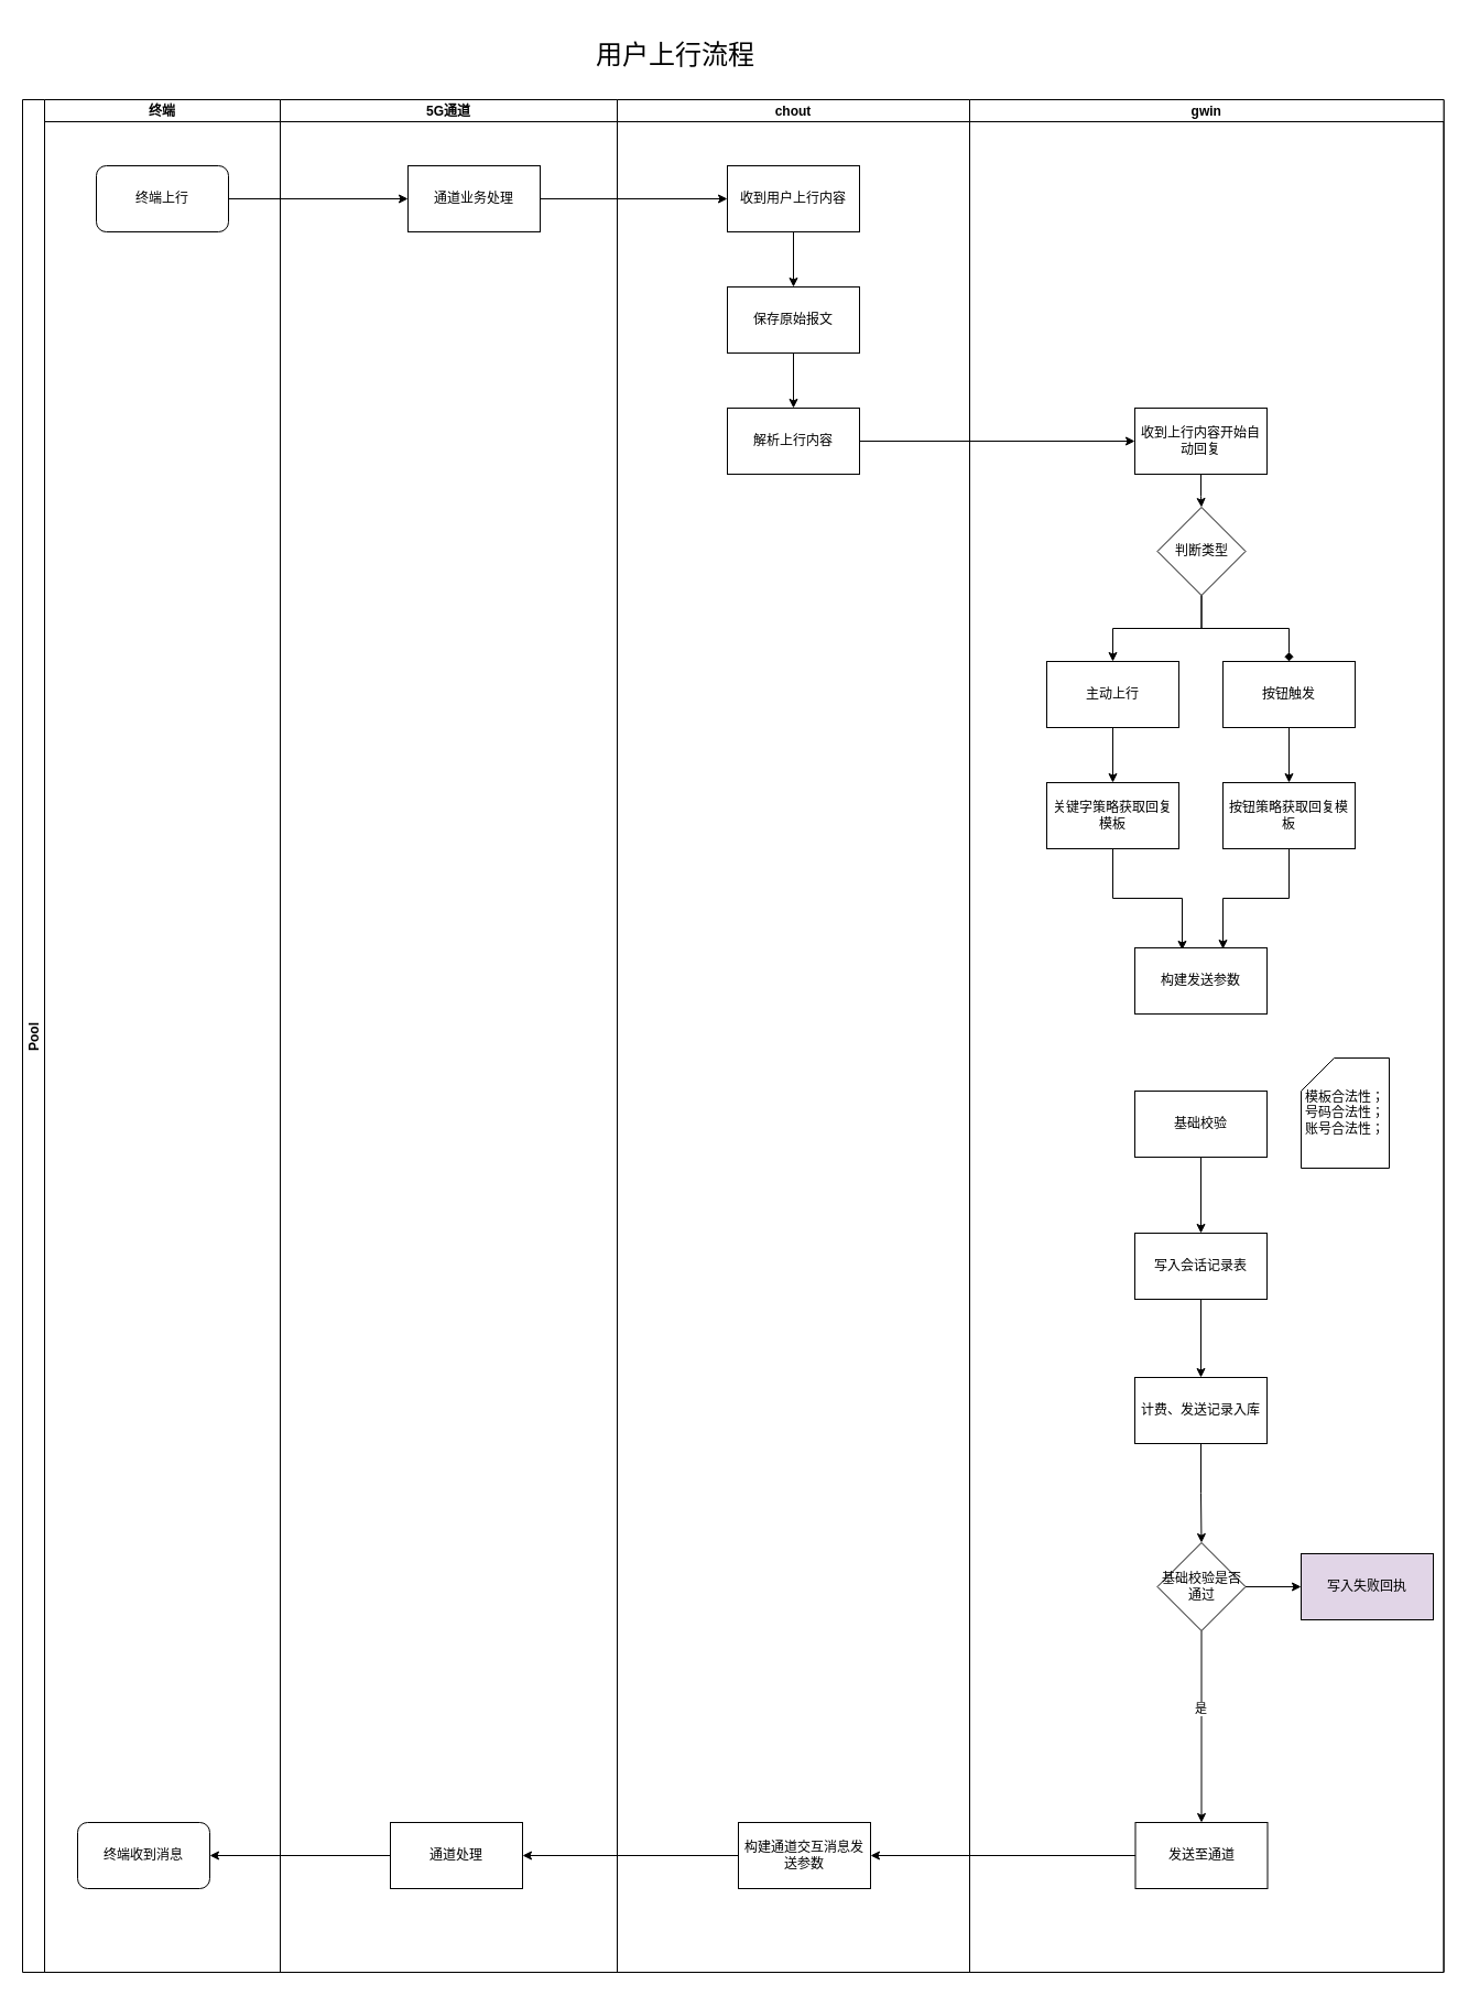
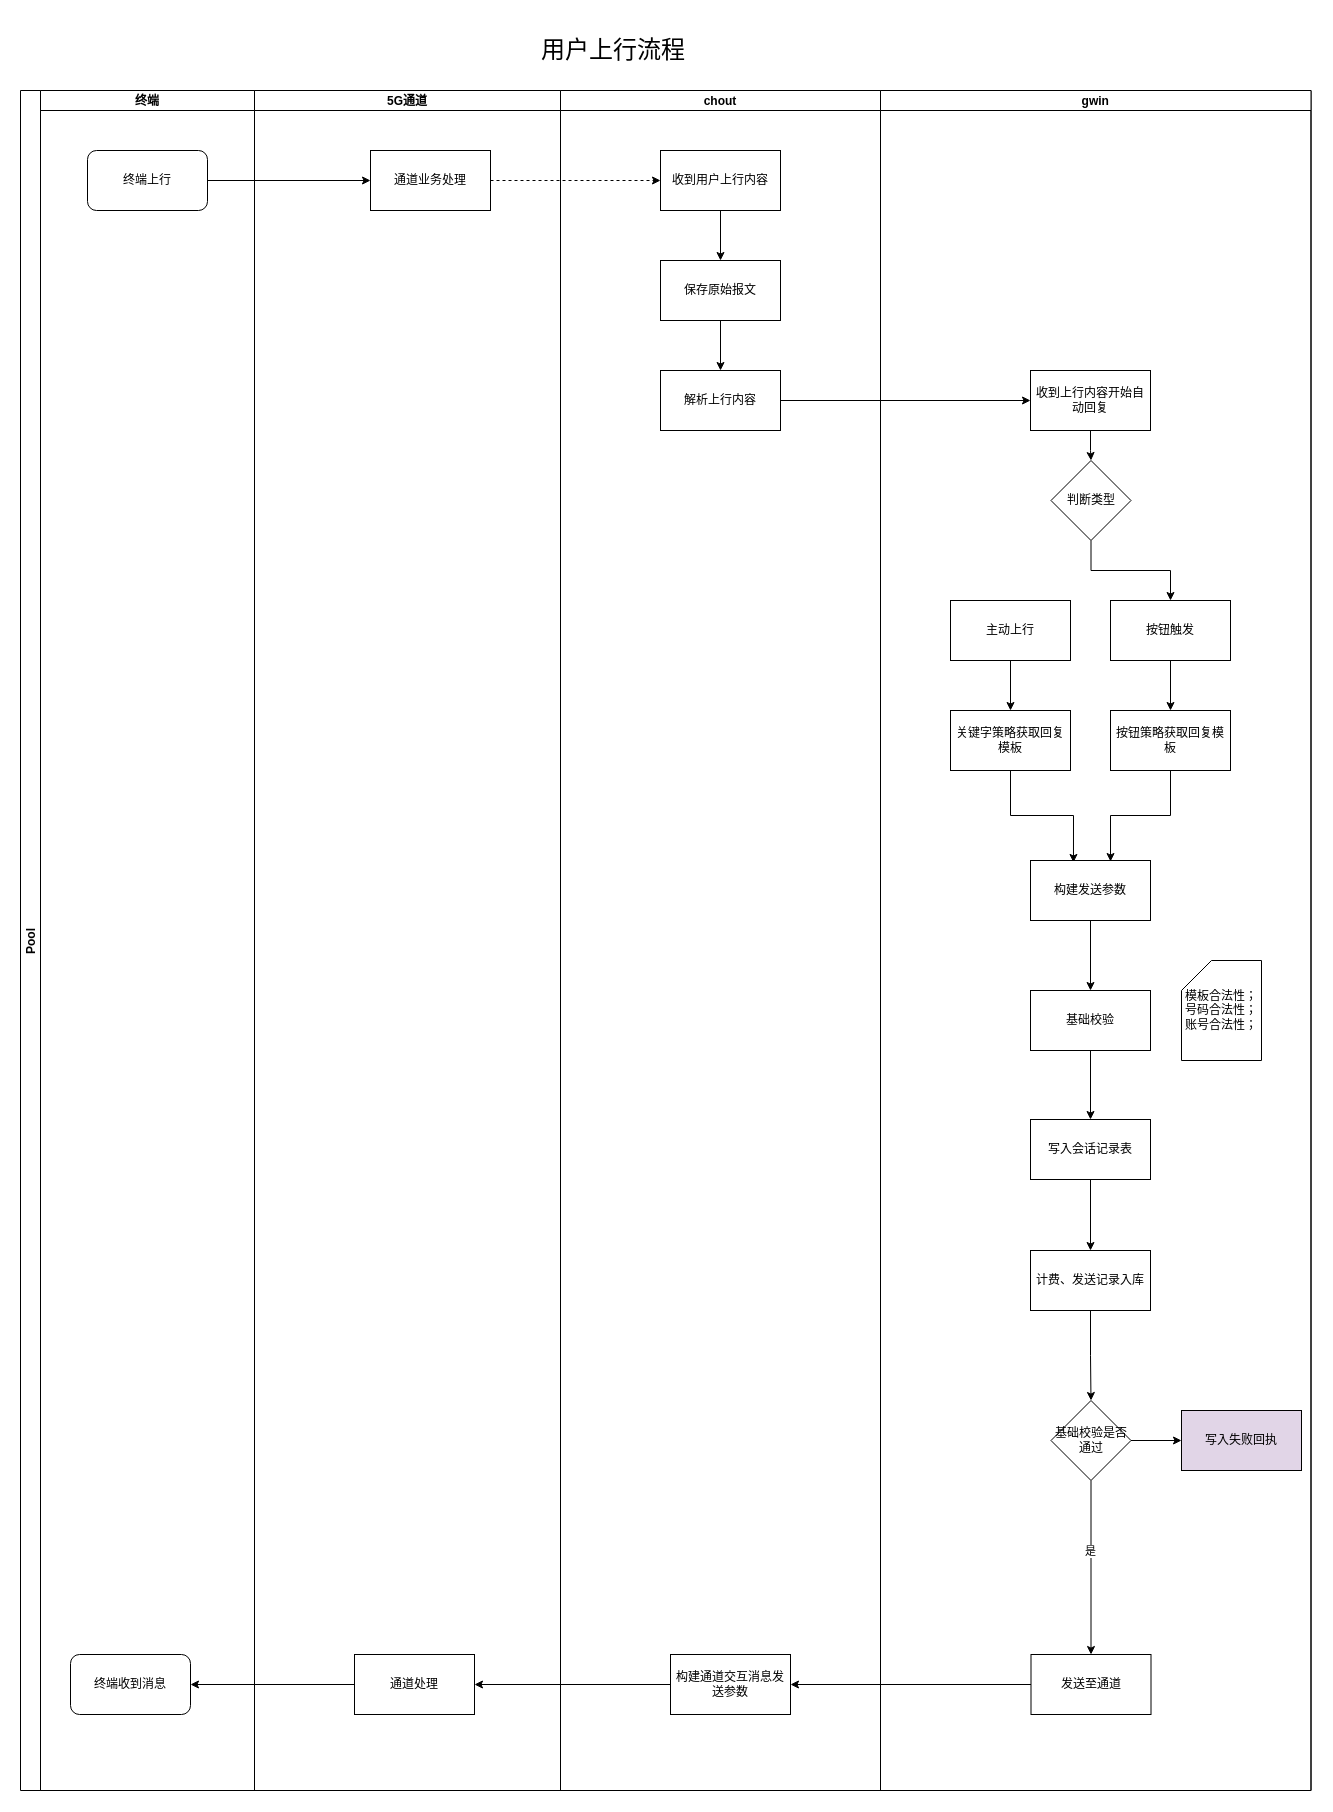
  <mxCell id="0" />
  <mxCell id="1" parent="0" />
  <mxCell id="2" value="&lt;font style=&quot;font-size: 24px;&quot;&gt;用户上行流程&lt;/font&gt;" style="text;html=1;align=center;verticalAlign=middle;whiteSpace=wrap;rounded=0;" vertex="1" parent="1"><mxGeometry x="540" y="20" width="146" height="60" as="geometry" /></mxCell>
  <mxCell id="3" value="Pool" style="swimlane;childLayout=stackLayout;resizeParent=1;resizeParentMax=0;startSize=20;horizontal=0;horizontalStack=1;" vertex="1" parent="1"><mxGeometry x="20" y="90" width="1290.5" height="1700" as="geometry" /></mxCell>
  <mxCell id="4" value="终端" style="swimlane;startSize=20;" vertex="1" parent="3"><mxGeometry x="20" width="214" height="1700" as="geometry" /></mxCell>
  <mxCell id="5" style="edgeStyle=orthogonalEdgeStyle;rounded=0;orthogonalLoop=1;jettySize=auto;html=1;" edge="1" parent="4" source="6"><mxGeometry relative="1" as="geometry"><mxPoint x="330" y="90" as="targetPoint" /></mxGeometry></mxCell>
  <mxCell id="6" value="终端上行" style="rounded=1;whiteSpace=wrap;html=1;" vertex="1" parent="4"><mxGeometry x="47" y="60" width="120" height="60" as="geometry" /></mxCell>
  <mxCell id="7" value="终端收到消息" style="rounded=1;whiteSpace=wrap;html=1;" vertex="1" parent="4"><mxGeometry x="30" y="1564" width="120" height="60" as="geometry" /></mxCell>
  <mxCell id="8" value="5G通道" style="swimlane;startSize=20;" vertex="1" parent="3"><mxGeometry x="234" width="306" height="1700" as="geometry" /></mxCell>
  <mxCell id="9" value="通道业务处理" style="rounded=0;whiteSpace=wrap;html=1;" vertex="1" parent="8"><mxGeometry x="116" y="60" width="120" height="60" as="geometry" /></mxCell>
  <mxCell id="10" style="edgeStyle=orthogonalEdgeStyle;rounded=0;orthogonalLoop=1;jettySize=auto;html=1;" edge="1" parent="8" source="11"><mxGeometry relative="1" as="geometry"><mxPoint x="-64" y="1594" as="targetPoint" /></mxGeometry></mxCell>
  <mxCell id="11" value="通道处理" style="rounded=0;whiteSpace=wrap;html=1;" vertex="1" parent="8"><mxGeometry x="100" y="1564" width="120" height="60" as="geometry" /></mxCell>
  <mxCell id="12" value="chout" style="swimlane;startSize=20;" vertex="1" parent="3"><mxGeometry x="540" width="320" height="1700" as="geometry" /></mxCell>
  <mxCell id="13" value="收到用户上行内容" style="rounded=0;whiteSpace=wrap;html=1;" vertex="1" parent="12"><mxGeometry x="100" y="60" width="120" height="60" as="geometry" /></mxCell>
  <mxCell id="14" value="" style="edgeStyle=orthogonalEdgeStyle;rounded=0;orthogonalLoop=1;jettySize=auto;html=1;entryX=0.5;entryY=0;entryDx=0;entryDy=0;" edge="1" parent="12" source="13" target="15"><mxGeometry relative="1" as="geometry"><mxPoint x="160" y="170" as="targetPoint" /></mxGeometry></mxCell>
  <mxCell id="15" value="保存原始报文" style="rounded=0;whiteSpace=wrap;html=1;" vertex="1" parent="12"><mxGeometry x="100" y="170" width="120" height="60" as="geometry" /></mxCell>
  <mxCell id="16" value="解析上行内容" style="rounded=0;whiteSpace=wrap;html=1;" vertex="1" parent="12"><mxGeometry x="100" y="280" width="120" height="60" as="geometry" /></mxCell>
  <mxCell id="17" style="edgeStyle=orthogonalEdgeStyle;rounded=0;orthogonalLoop=1;jettySize=auto;html=1;" edge="1" parent="12" source="15" target="16"><mxGeometry relative="1" as="geometry"><mxPoint x="160" y="280" as="targetPoint" /></mxGeometry></mxCell>
  <mxCell id="18" value="构建通道交互消息发送参数" style="rounded=0;whiteSpace=wrap;html=1;" vertex="1" parent="12"><mxGeometry x="110" y="1564" width="120" height="60" as="geometry" /></mxCell>
- <mxCell id="19" style="edgeStyle=orthogonalEdgeStyle;rounded=0;orthogonalLoop=1;jettySize=auto;html=1;" edge="1" parent="3" source="9" target="13"><mxGeometry relative="1" as="geometry"><mxPoint x="600" y="90" as="targetPoint" /></mxGeometry></mxCell>
+ <mxCell id="19" style="edgeStyle=orthogonalEdgeStyle;rounded=0;orthogonalLoop=1;jettySize=auto;html=1;dashed=1;" edge="1" parent="3" source="9" target="13"><mxGeometry relative="1" as="geometry"><mxPoint x="600" y="90" as="targetPoint" /></mxGeometry></mxCell>
  <mxCell id="20" style="edgeStyle=orthogonalEdgeStyle;rounded=0;orthogonalLoop=1;jettySize=auto;html=1;entryX=0;entryY=0.5;entryDx=0;entryDy=0;" edge="1" parent="3" source="16" target="23"><mxGeometry relative="1" as="geometry" /></mxCell>
  <mxCell id="21" value="gwin" style="swimlane;startSize=20;" vertex="1" parent="3"><mxGeometry x="860" width="430.5" height="1700" as="geometry" /></mxCell>
  <mxCell id="22" value="" style="edgeStyle=orthogonalEdgeStyle;rounded=0;orthogonalLoop=1;jettySize=auto;html=1;entryX=0.5;entryY=0;entryDx=0;entryDy=0;" edge="1" parent="21" source="23" target="25"><mxGeometry relative="1" as="geometry"><mxPoint x="210" y="390" as="targetPoint" /></mxGeometry></mxCell>
  <mxCell id="23" value="收到上行内容开始自动回复" style="whiteSpace=wrap;html=1;rounded=0;" vertex="1" parent="21"><mxGeometry x="150" y="280" width="120" height="60" as="geometry" /></mxCell>
- <mxCell id="24" style="edgeStyle=orthogonalEdgeStyle;rounded=0;orthogonalLoop=1;jettySize=auto;html=1;endArrow=diamond;" edge="1" parent="21" source="25" target="28"><mxGeometry relative="1" as="geometry" /></mxCell>
+ <mxCell id="24" style="edgeStyle=orthogonalEdgeStyle;rounded=0;orthogonalLoop=1;jettySize=auto;html=1;" edge="1" parent="21" source="25" target="28"><mxGeometry relative="1" as="geometry" /></mxCell>
  <mxCell id="25" value="判断类型" style="rhombus;whiteSpace=wrap;html=1;" vertex="1" parent="21"><mxGeometry x="170.5" y="370" width="80" height="80" as="geometry" /></mxCell>
  <mxCell id="26" value="主动上行" style="rounded=0;whiteSpace=wrap;html=1;" vertex="1" parent="21"><mxGeometry x="70" y="510" width="120" height="60" as="geometry" /></mxCell>
- <mxCell id="27" style="edgeStyle=orthogonalEdgeStyle;rounded=0;orthogonalLoop=1;jettySize=auto;html=1;" edge="1" parent="21" source="25" target="26"><mxGeometry relative="1" as="geometry"><mxPoint x="110" y="500" as="targetPoint" /></mxGeometry></mxCell>
  <mxCell id="28" value="按钮触发" style="rounded=0;whiteSpace=wrap;html=1;" vertex="1" parent="21"><mxGeometry x="230" y="510" width="120" height="60" as="geometry" /></mxCell>
  <mxCell id="29" style="edgeStyle=orthogonalEdgeStyle;rounded=0;orthogonalLoop=1;jettySize=auto;html=1;entryX=0.358;entryY=0.033;entryDx=0;entryDy=0;entryPerimeter=0;" edge="1" parent="21" source="30" target="35"><mxGeometry relative="1" as="geometry"><mxPoint x="190" y="750" as="targetPoint" /></mxGeometry></mxCell>
  <mxCell id="30" value="关键字策略获取回复模板" style="rounded=0;whiteSpace=wrap;html=1;" vertex="1" parent="21"><mxGeometry x="70" y="620" width="120" height="60" as="geometry" /></mxCell>
  <mxCell id="31" style="edgeStyle=orthogonalEdgeStyle;rounded=0;orthogonalLoop=1;jettySize=auto;html=1;" edge="1" parent="21" source="26" target="30"><mxGeometry relative="1" as="geometry"><mxPoint x="130" y="620" as="targetPoint" /></mxGeometry></mxCell>
  <mxCell id="32" style="edgeStyle=orthogonalEdgeStyle;rounded=0;orthogonalLoop=1;jettySize=auto;html=1;entryX=0.667;entryY=0.017;entryDx=0;entryDy=0;entryPerimeter=0;" edge="1" parent="21" source="33" target="35"><mxGeometry relative="1" as="geometry"><mxPoint x="230" y="750" as="targetPoint" /></mxGeometry></mxCell>
  <mxCell id="33" value="按钮策略获取回复模板" style="rounded=0;whiteSpace=wrap;html=1;" vertex="1" parent="21"><mxGeometry x="230" y="620" width="120" height="60" as="geometry" /></mxCell>
  <mxCell id="34" style="edgeStyle=orthogonalEdgeStyle;rounded=0;orthogonalLoop=1;jettySize=auto;html=1;" edge="1" parent="21" source="28" target="33"><mxGeometry relative="1" as="geometry"><mxPoint x="290" y="620" as="targetPoint" /></mxGeometry></mxCell>
  <mxCell id="35" value="构建发送参数" style="rounded=0;whiteSpace=wrap;html=1;" vertex="1" parent="21"><mxGeometry x="150" y="770" width="120" height="60" as="geometry" /></mxCell>
+ <mxCell id="36" style="edgeStyle=orthogonalEdgeStyle;rounded=0;orthogonalLoop=1;jettySize=auto;html=1;entryX=0.5;entryY=0;entryDx=0;entryDy=0;" edge="1" parent="21" source="35" target="37"><mxGeometry relative="1" as="geometry"><mxPoint x="210" y="890" as="targetPoint" /></mxGeometry></mxCell>
  <mxCell id="37" value="基础校验" style="rounded=0;whiteSpace=wrap;html=1;" vertex="1" parent="21"><mxGeometry x="150" y="900" width="120" height="60" as="geometry" /></mxCell>
  <mxCell id="38" value="模板合法性；号码合法性；账号合法性；" style="shape=card;whiteSpace=wrap;html=1;" vertex="1" parent="21"><mxGeometry x="301" y="870" width="80" height="100" as="geometry" /></mxCell>
  <mxCell id="39" value="写入会话记录表" style="rounded=0;whiteSpace=wrap;html=1;" vertex="1" parent="21"><mxGeometry x="150" y="1029" width="120" height="60" as="geometry" /></mxCell>
  <mxCell id="40" style="edgeStyle=orthogonalEdgeStyle;rounded=0;orthogonalLoop=1;jettySize=auto;html=1;" edge="1" parent="21" source="37" target="39"><mxGeometry relative="1" as="geometry"><mxPoint x="210" y="980" as="targetPoint" /></mxGeometry></mxCell>
  <mxCell id="41" style="edgeStyle=orthogonalEdgeStyle;rounded=0;orthogonalLoop=1;jettySize=auto;html=1;entryX=0.5;entryY=0;entryDx=0;entryDy=0;" edge="1" parent="21" source="39" target="42"><mxGeometry relative="1" as="geometry"><mxPoint x="210" y="1130" as="targetPoint" /></mxGeometry></mxCell>
  <mxCell id="42" value="计费、发送记录入库" style="rounded=0;whiteSpace=wrap;html=1;" vertex="1" parent="21"><mxGeometry x="150" y="1160" width="120" height="60" as="geometry" /></mxCell>
  <mxCell id="43" value="发送至通道" style="rounded=0;whiteSpace=wrap;html=1;" vertex="1" parent="21"><mxGeometry x="150.5" y="1564" width="120" height="60" as="geometry" /></mxCell>
  <mxCell id="44" value="" style="edgeStyle=orthogonalEdgeStyle;rounded=0;orthogonalLoop=1;jettySize=auto;html=1;" edge="1" parent="21" source="47" target="43"><mxGeometry relative="1" as="geometry" /></mxCell>
  <mxCell id="45" value="是" style="edgeLabel;html=1;align=center;verticalAlign=middle;resizable=0;points=[];" vertex="1" connectable="0" parent="44"><mxGeometry x="-0.2" y="-1" relative="1" as="geometry"><mxPoint as="offset" /></mxGeometry></mxCell>
  <mxCell id="46" value="" style="edgeStyle=orthogonalEdgeStyle;rounded=0;orthogonalLoop=1;jettySize=auto;html=1;" edge="1" parent="21" source="47" target="49"><mxGeometry relative="1" as="geometry" /></mxCell>
  <mxCell id="47" value="基础校验是否通过" style="rhombus;whiteSpace=wrap;html=1;" vertex="1" parent="21"><mxGeometry x="170.5" y="1310" width="80" height="80" as="geometry" /></mxCell>
  <mxCell id="48" style="edgeStyle=orthogonalEdgeStyle;rounded=0;orthogonalLoop=1;jettySize=auto;html=1;" edge="1" parent="21" source="42" target="47"><mxGeometry relative="1" as="geometry"><mxPoint x="210.5" y="1250" as="targetPoint" /></mxGeometry></mxCell>
  <mxCell id="49" value="写入失败回执" style="whiteSpace=wrap;html=1;fillColor=#e1d5e7;" vertex="1" parent="21"><mxGeometry x="301" y="1320" width="120" height="60" as="geometry" /></mxCell>
  <mxCell id="50" style="edgeStyle=orthogonalEdgeStyle;rounded=0;orthogonalLoop=1;jettySize=auto;html=1;" edge="1" parent="3" source="43" target="18"><mxGeometry relative="1" as="geometry"><mxPoint x="740" y="1594" as="targetPoint" /></mxGeometry></mxCell>
  <mxCell id="51" style="edgeStyle=orthogonalEdgeStyle;rounded=0;orthogonalLoop=1;jettySize=auto;html=1;" edge="1" parent="3" source="18" target="11"><mxGeometry relative="1" as="geometry"><mxPoint x="430" y="1594" as="targetPoint" /></mxGeometry></mxCell>
